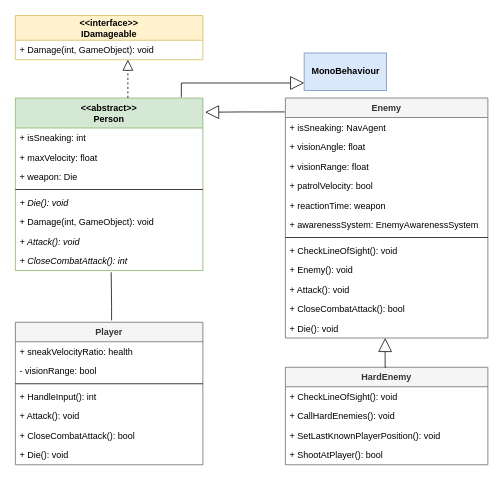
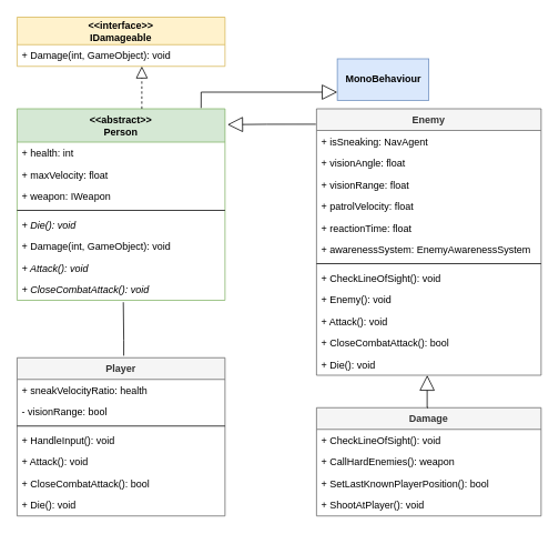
  <mxCell id="0" />
  <mxCell id="1" parent="0" />
  <mxCell id="2" value="&lt;&lt;abstract&gt;&gt;&#10;Person" style="swimlane;fontStyle=1;align=center;verticalAlign=top;childLayout=stackLayout;horizontal=1;startSize=40;horizontalStack=0;resizeParent=1;resizeParentMax=0;resizeLast=0;collapsible=1;marginBottom=0;fillColor=#d5e8d4;strokeColor=#82b366;" parent="1" vertex="1"><mxGeometry x="20" y="130" width="250" height="230" as="geometry" /></mxCell>
- <mxCell id="3" value="+ isSneaking: int" style="text;strokeColor=none;fillColor=none;align=left;verticalAlign=top;spacingLeft=4;spacingRight=4;overflow=hidden;rotatable=0;points=[[0,0.5],[1,0.5]];portConstraint=eastwest;" parent="2" vertex="1"><mxGeometry y="40" width="250" height="26" as="geometry" /></mxCell>
+ <mxCell id="3" value="+ health: int" style="text;strokeColor=none;fillColor=none;align=left;verticalAlign=top;spacingLeft=4;spacingRight=4;overflow=hidden;rotatable=0;points=[[0,0.5],[1,0.5]];portConstraint=eastwest;" parent="2" vertex="1"><mxGeometry y="40" width="250" height="26" as="geometry" /></mxCell>
  <mxCell id="4" value="+ maxVelocity: float" style="text;strokeColor=none;fillColor=none;align=left;verticalAlign=top;spacingLeft=4;spacingRight=4;overflow=hidden;rotatable=0;points=[[0,0.5],[1,0.5]];portConstraint=eastwest;" parent="2" vertex="1"><mxGeometry y="66" width="250" height="26" as="geometry" /></mxCell>
- <mxCell id="5" value="+ weapon: Die" style="text;strokeColor=none;fillColor=none;align=left;verticalAlign=top;spacingLeft=4;spacingRight=4;overflow=hidden;rotatable=0;points=[[0,0.5],[1,0.5]];portConstraint=eastwest;" parent="2" vertex="1"><mxGeometry y="92" width="250" height="26" as="geometry" /></mxCell>
+ <mxCell id="5" value="+ weapon: IWeapon" style="text;strokeColor=none;fillColor=none;align=left;verticalAlign=top;spacingLeft=4;spacingRight=4;overflow=hidden;rotatable=0;points=[[0,0.5],[1,0.5]];portConstraint=eastwest;" parent="2" vertex="1"><mxGeometry y="92" width="250" height="26" as="geometry" /></mxCell>
  <mxCell id="6" value="" style="line;strokeWidth=1;fillColor=none;align=left;verticalAlign=middle;spacingTop=-1;spacingLeft=3;spacingRight=3;rotatable=0;labelPosition=right;points=[];portConstraint=eastwest;" parent="2" vertex="1"><mxGeometry y="118" width="250" height="8" as="geometry" /></mxCell>
  <mxCell id="7" value="+ Die(): void" style="text;strokeColor=none;fillColor=none;align=left;verticalAlign=top;spacingLeft=4;spacingRight=4;overflow=hidden;rotatable=0;points=[[0,0.5],[1,0.5]];portConstraint=eastwest;fontStyle=2" parent="2" vertex="1"><mxGeometry y="126" width="250" height="26" as="geometry" /></mxCell>
  <mxCell id="8" value="+ Damage(int, GameObject): void" style="text;strokeColor=none;fillColor=none;align=left;verticalAlign=top;spacingLeft=4;spacingRight=4;overflow=hidden;rotatable=0;points=[[0,0.5],[1,0.5]];portConstraint=eastwest;" parent="2" vertex="1"><mxGeometry y="152" width="250" height="26" as="geometry" /></mxCell>
  <mxCell id="9" value="+ Attack(): void" style="text;strokeColor=none;fillColor=none;align=left;verticalAlign=top;spacingLeft=4;spacingRight=4;overflow=hidden;rotatable=0;points=[[0,0.5],[1,0.5]];portConstraint=eastwest;fontStyle=2" parent="2" vertex="1"><mxGeometry y="178" width="250" height="26" as="geometry" /></mxCell>
- <mxCell id="10" value="+ CloseCombatAttack(): int" style="text;strokeColor=none;fillColor=none;align=left;verticalAlign=top;spacingLeft=4;spacingRight=4;overflow=hidden;rotatable=0;points=[[0,0.5],[1,0.5]];portConstraint=eastwest;fontStyle=2" parent="2" vertex="1"><mxGeometry y="204" width="250" height="26" as="geometry" /></mxCell>
+ <mxCell id="10" value="+ CloseCombatAttack(): void" style="text;strokeColor=none;fillColor=none;align=left;verticalAlign=top;spacingLeft=4;spacingRight=4;overflow=hidden;rotatable=0;points=[[0,0.5],[1,0.5]];portConstraint=eastwest;fontStyle=2" parent="2" vertex="1"><mxGeometry y="204" width="250" height="26" as="geometry" /></mxCell>
  <mxCell id="11" value="&lt;div&gt;&lt;b&gt;MonoBehaviour&lt;/b&gt;&lt;/div&gt;" style="html=1;fillColor=#dae8fc;strokeColor=#6c8ebf;" parent="1" vertex="1"><mxGeometry x="405" y="70" width="110" height="50" as="geometry" /></mxCell>
  <mxCell id="12" value="&lt;&lt;interface&gt;&gt;&#10;IDamageable" style="swimlane;fontStyle=1;childLayout=stackLayout;horizontal=1;startSize=33;fillColor=#fff2cc;horizontalStack=0;resizeParent=1;resizeParentMax=0;resizeLast=0;collapsible=1;marginBottom=0;strokeColor=#d6b656;" parent="1" vertex="1"><mxGeometry x="20" y="20" width="250" height="59" as="geometry" /></mxCell>
  <mxCell id="13" value="+ Damage(int, GameObject): void" style="text;strokeColor=none;fillColor=none;align=left;verticalAlign=top;spacingLeft=4;spacingRight=4;overflow=hidden;rotatable=0;points=[[0,0.5],[1,0.5]];portConstraint=eastwest;" vertex="1" parent="12"><mxGeometry y="33" width="250" height="26" as="geometry" /></mxCell>
  <mxCell id="14" value="" style="endArrow=block;dashed=1;endFill=0;endSize=12;html=1;edgeStyle=orthogonalEdgeStyle;rounded=0;" parent="1" source="2" target="12" edge="1"><mxGeometry width="160" relative="1" as="geometry"><mxPoint x="580" y="280" as="sourcePoint" /><mxPoint x="740" y="280" as="targetPoint" /><Array as="points"><mxPoint x="170" y="120" /><mxPoint x="170" y="120" /></Array></mxGeometry></mxCell>
  <mxCell id="15" value="" style="endArrow=block;endSize=16;endFill=0;html=1;edgeStyle=orthogonalEdgeStyle;strokeColor=#000000;rounded=0;exitX=0.885;exitY=-0.004;exitDx=0;exitDy=0;exitPerimeter=0;" parent="1" source="2" target="11" edge="1"><mxGeometry width="160" relative="1" as="geometry"><mxPoint x="130" y="140" as="sourcePoint" /><mxPoint x="290" y="140" as="targetPoint" /><Array as="points"><mxPoint x="242" y="110" /><mxPoint x="435" y="110" /></Array></mxGeometry></mxCell>
  <mxCell id="16" value="Player" style="swimlane;fontStyle=1;align=center;verticalAlign=top;childLayout=stackLayout;horizontal=1;startSize=26;horizontalStack=0;resizeParent=1;resizeParentMax=0;resizeLast=0;collapsible=1;marginBottom=0;fillColor=#f5f5f5;strokeColor=#666666;fontColor=#333333;" parent="1" vertex="1"><mxGeometry x="20" y="429" width="250" height="190" as="geometry" /></mxCell>
  <mxCell id="17" value="+ sneakVelocityRatio: health" style="text;strokeColor=none;fillColor=none;align=left;verticalAlign=top;spacingLeft=4;spacingRight=4;overflow=hidden;rotatable=0;points=[[0,0.5],[1,0.5]];portConstraint=eastwest;" parent="16" vertex="1"><mxGeometry y="26" width="250" height="26" as="geometry" /></mxCell>
  <mxCell id="18" value="- visionRange: bool" style="text;strokeColor=none;fillColor=none;align=left;verticalAlign=top;spacingLeft=4;spacingRight=4;overflow=hidden;rotatable=0;points=[[0,0.5],[1,0.5]];portConstraint=eastwest;" parent="16" vertex="1"><mxGeometry y="52" width="250" height="26" as="geometry" /></mxCell>
  <mxCell id="19" value="" style="line;strokeWidth=1;fillColor=none;align=left;verticalAlign=middle;spacingTop=-1;spacingLeft=3;spacingRight=3;rotatable=0;labelPosition=right;points=[];portConstraint=eastwest;" parent="16" vertex="1"><mxGeometry y="78" width="250" height="8" as="geometry" /></mxCell>
- <mxCell id="20" value="+ HandleInput(): int" style="text;strokeColor=none;fillColor=none;align=left;verticalAlign=top;spacingLeft=4;spacingRight=4;overflow=hidden;rotatable=0;points=[[0,0.5],[1,0.5]];portConstraint=eastwest;" parent="16" vertex="1"><mxGeometry y="86" width="250" height="26" as="geometry" /></mxCell>
+ <mxCell id="20" value="+ HandleInput(): void" style="text;strokeColor=none;fillColor=none;align=left;verticalAlign=top;spacingLeft=4;spacingRight=4;overflow=hidden;rotatable=0;points=[[0,0.5],[1,0.5]];portConstraint=eastwest;" parent="16" vertex="1"><mxGeometry y="86" width="250" height="26" as="geometry" /></mxCell>
  <mxCell id="21" value="+ Attack(): void" style="text;strokeColor=none;fillColor=none;align=left;verticalAlign=top;spacingLeft=4;spacingRight=4;overflow=hidden;rotatable=0;points=[[0,0.5],[1,0.5]];portConstraint=eastwest;" parent="16" vertex="1"><mxGeometry y="112" width="250" height="26" as="geometry" /></mxCell>
  <mxCell id="22" value="+ CloseCombatAttack(): bool" style="text;strokeColor=none;fillColor=none;align=left;verticalAlign=top;spacingLeft=4;spacingRight=4;overflow=hidden;rotatable=0;points=[[0,0.5],[1,0.5]];portConstraint=eastwest;" parent="16" vertex="1"><mxGeometry y="138" width="250" height="26" as="geometry" /></mxCell>
  <mxCell id="23" value="+ Die(): void" style="text;strokeColor=none;fillColor=none;align=left;verticalAlign=top;spacingLeft=4;spacingRight=4;overflow=hidden;rotatable=0;points=[[0,0.5],[1,0.5]];portConstraint=eastwest;" vertex="1" parent="16"><mxGeometry y="164" width="250" height="26" as="geometry" /></mxCell>
  <mxCell id="24" value="&lt;span style=&quot;font-family: &amp;#34;helvetica&amp;#34; , &amp;#34;arial&amp;#34; , sans-serif ; font-size: 0px&quot;&gt;%3CmxGraphModel%3E%3Croot%3E%3CmxCell%20id%3D%220%22%2F%3E%3CmxCell%20id%3D%221%22%20parent%3D%220%22%2F%3E%3CmxCell%20id%3D%222%22%20value%3D%22%2B%20Damage(int%2C%20GameObject)%3A%20void%22%20style%3D%22text%3BstrokeColor%3Dnone%3BfillColor%3Dnone%3Balign%3Dleft%3BverticalAlign%3Dtop%3BspacingLeft%3D4%3BspacingRight%3D4%3Boverflow%3Dhidden%3Brotatable%3D0%3Bpoints%3D%5B%5B0%2C0.5%5D%2C%5B1%2C0.5%5D%5D%3BportConstraint%3Deastwest%3B%22%20vertex%3D%221%22%20parent%3D%221%22%3E%3CmxGeometry%20x%3D%22920%22%20y%3D%2280%22%20width%3D%22200%22%20height%3D%2230%22%20as%3D%22geometry%22%2F%3E%3C%2FmxCell%3E%3C%2Froot%3E%3C%2FmxGraphModel%3E&lt;/span&gt;" style="text;html=1;resizable=0;points=[];autosize=1;align=left;verticalAlign=top;spacingTop=-4;" vertex="1" parent="1"><mxGeometry x="163" y="59" width="20" height="20" as="geometry" /></mxCell>
  <mxCell id="25" value="" style="endArrow=none;endSize=16;endFill=0;html=1;edgeStyle=orthogonalEdgeStyle;strokeColor=#000000;rounded=0;entryX=0.511;entryY=1.088;entryDx=0;entryDy=0;entryPerimeter=0;exitX=0.513;exitY=-0.013;exitDx=0;exitDy=0;exitPerimeter=0;" edge="1" parent="1" source="16" target="10"><mxGeometry width="160" relative="1" as="geometry"><mxPoint x="140" y="390" as="sourcePoint" /><mxPoint x="295" y="389.5" as="targetPoint" /><Array as="points"><mxPoint x="148" y="408" /></Array></mxGeometry></mxCell>
  <mxCell id="26" value="Enemy" style="swimlane;fontStyle=1;align=center;verticalAlign=top;childLayout=stackLayout;horizontal=1;startSize=26;horizontalStack=0;resizeParent=1;resizeParentMax=0;resizeLast=0;collapsible=1;marginBottom=0;fillColor=#f5f5f5;strokeColor=#666666;fontColor=#333333;" vertex="1" parent="1"><mxGeometry x="380" y="130" width="270" height="320" as="geometry" /></mxCell>
  <mxCell id="27" value="+ isSneaking: NavAgent" style="text;strokeColor=none;fillColor=none;align=left;verticalAlign=top;spacingLeft=4;spacingRight=4;overflow=hidden;rotatable=0;points=[[0,0.5],[1,0.5]];portConstraint=eastwest;" vertex="1" parent="26"><mxGeometry y="26" width="270" height="26" as="geometry" /></mxCell>
  <mxCell id="28" value="+ visionAngle: float" style="text;strokeColor=none;fillColor=none;align=left;verticalAlign=top;spacingLeft=4;spacingRight=4;overflow=hidden;rotatable=0;points=[[0,0.5],[1,0.5]];portConstraint=eastwest;" vertex="1" parent="26"><mxGeometry y="52" width="270" height="26" as="geometry" /></mxCell>
  <mxCell id="29" value="+ visionRange: float" style="text;strokeColor=none;fillColor=none;align=left;verticalAlign=top;spacingLeft=4;spacingRight=4;overflow=hidden;rotatable=0;points=[[0,0.5],[1,0.5]];portConstraint=eastwest;" vertex="1" parent="26"><mxGeometry y="78" width="270" height="26" as="geometry" /></mxCell>
- <mxCell id="30" value="+ patrolVelocity: bool" style="text;strokeColor=none;fillColor=none;align=left;verticalAlign=top;spacingLeft=4;spacingRight=4;overflow=hidden;rotatable=0;points=[[0,0.5],[1,0.5]];portConstraint=eastwest;" vertex="1" parent="26"><mxGeometry y="104" width="270" height="26" as="geometry" /></mxCell>
- <mxCell id="31" value="+ reactionTime: weapon" style="text;strokeColor=none;fillColor=none;align=left;verticalAlign=top;spacingLeft=4;spacingRight=4;overflow=hidden;rotatable=0;points=[[0,0.5],[1,0.5]];portConstraint=eastwest;" vertex="1" parent="26"><mxGeometry y="130" width="270" height="26" as="geometry" /></mxCell>
+ <mxCell id="30" value="+ patrolVelocity: float" style="text;strokeColor=none;fillColor=none;align=left;verticalAlign=top;spacingLeft=4;spacingRight=4;overflow=hidden;rotatable=0;points=[[0,0.5],[1,0.5]];portConstraint=eastwest;" vertex="1" parent="26"><mxGeometry y="104" width="270" height="26" as="geometry" /></mxCell>
+ <mxCell id="31" value="+ reactionTime: float" style="text;strokeColor=none;fillColor=none;align=left;verticalAlign=top;spacingLeft=4;spacingRight=4;overflow=hidden;rotatable=0;points=[[0,0.5],[1,0.5]];portConstraint=eastwest;" vertex="1" parent="26"><mxGeometry y="130" width="270" height="26" as="geometry" /></mxCell>
  <mxCell id="32" value="+ awarenessSystem: EnemyAwarenessSystem" style="text;strokeColor=none;fillColor=none;align=left;verticalAlign=top;spacingLeft=4;spacingRight=4;overflow=hidden;rotatable=0;points=[[0,0.5],[1,0.5]];portConstraint=eastwest;" vertex="1" parent="26"><mxGeometry y="156" width="270" height="26" as="geometry" /></mxCell>
  <mxCell id="33" value="" style="line;strokeWidth=1;fillColor=none;align=left;verticalAlign=middle;spacingTop=-1;spacingLeft=3;spacingRight=3;rotatable=0;labelPosition=right;points=[];portConstraint=eastwest;" vertex="1" parent="26"><mxGeometry y="182" width="270" height="8" as="geometry" /></mxCell>
  <mxCell id="34" value="+ CheckLineOfSight(): void" style="text;strokeColor=none;fillColor=none;align=left;verticalAlign=top;spacingLeft=4;spacingRight=4;overflow=hidden;rotatable=0;points=[[0,0.5],[1,0.5]];portConstraint=eastwest;" vertex="1" parent="26"><mxGeometry y="190" width="270" height="26" as="geometry" /></mxCell>
  <mxCell id="35" value="+ Enemy(): void" style="text;strokeColor=none;fillColor=none;align=left;verticalAlign=top;spacingLeft=4;spacingRight=4;overflow=hidden;rotatable=0;points=[[0,0.5],[1,0.5]];portConstraint=eastwest;" vertex="1" parent="26"><mxGeometry y="216" width="270" height="26" as="geometry" /></mxCell>
  <mxCell id="36" value="+ Attack(): void" style="text;strokeColor=none;fillColor=none;align=left;verticalAlign=top;spacingLeft=4;spacingRight=4;overflow=hidden;rotatable=0;points=[[0,0.5],[1,0.5]];portConstraint=eastwest;" vertex="1" parent="26"><mxGeometry y="242" width="270" height="26" as="geometry" /></mxCell>
  <mxCell id="37" value="+ CloseCombatAttack(): bool" style="text;strokeColor=none;fillColor=none;align=left;verticalAlign=top;spacingLeft=4;spacingRight=4;overflow=hidden;rotatable=0;points=[[0,0.5],[1,0.5]];portConstraint=eastwest;" vertex="1" parent="26"><mxGeometry y="268" width="270" height="26" as="geometry" /></mxCell>
  <mxCell id="38" value="+ Die(): void" style="text;strokeColor=none;fillColor=none;align=left;verticalAlign=top;spacingLeft=4;spacingRight=4;overflow=hidden;rotatable=0;points=[[0,0.5],[1,0.5]];portConstraint=eastwest;" vertex="1" parent="26"><mxGeometry y="294" width="270" height="26" as="geometry" /></mxCell>
- <mxCell id="39" value="HardEnemy" style="swimlane;fontStyle=1;align=center;verticalAlign=top;childLayout=stackLayout;horizontal=1;startSize=26;horizontalStack=0;resizeParent=1;resizeParentMax=0;resizeLast=0;collapsible=1;marginBottom=0;fillColor=#f5f5f5;strokeColor=#666666;fontColor=#333333;" vertex="1" parent="1"><mxGeometry x="380" y="489" width="270" height="130" as="geometry" /></mxCell>
+ <mxCell id="39" value="Damage" style="swimlane;fontStyle=1;align=center;verticalAlign=top;childLayout=stackLayout;horizontal=1;startSize=26;horizontalStack=0;resizeParent=1;resizeParentMax=0;resizeLast=0;collapsible=1;marginBottom=0;fillColor=#f5f5f5;strokeColor=#666666;fontColor=#333333;" vertex="1" parent="1"><mxGeometry x="380" y="489" width="270" height="130" as="geometry" /></mxCell>
  <mxCell id="40" value="+ CheckLineOfSight(): void" style="text;strokeColor=none;fillColor=none;align=left;verticalAlign=top;spacingLeft=4;spacingRight=4;overflow=hidden;rotatable=0;points=[[0,0.5],[1,0.5]];portConstraint=eastwest;" vertex="1" parent="39"><mxGeometry y="26" width="270" height="26" as="geometry" /></mxCell>
- <mxCell id="41" value="+ CallHardEnemies(): void" style="text;strokeColor=none;fillColor=none;align=left;verticalAlign=top;spacingLeft=4;spacingRight=4;overflow=hidden;rotatable=0;points=[[0,0.5],[1,0.5]];portConstraint=eastwest;" vertex="1" parent="39"><mxGeometry y="52" width="270" height="26" as="geometry" /></mxCell>
- <mxCell id="42" value="+ SetLastKnownPlayerPosition(): void" style="text;strokeColor=none;fillColor=none;align=left;verticalAlign=top;spacingLeft=4;spacingRight=4;overflow=hidden;rotatable=0;points=[[0,0.5],[1,0.5]];portConstraint=eastwest;" vertex="1" parent="39"><mxGeometry y="78" width="270" height="26" as="geometry" /></mxCell>
- <mxCell id="43" value="+ ShootAtPlayer(): bool" style="text;strokeColor=none;fillColor=none;align=left;verticalAlign=top;spacingLeft=4;spacingRight=4;overflow=hidden;rotatable=0;points=[[0,0.5],[1,0.5]];portConstraint=eastwest;" vertex="1" parent="39"><mxGeometry y="104" width="270" height="26" as="geometry" /></mxCell>
+ <mxCell id="41" value="+ CallHardEnemies(): weapon" style="text;strokeColor=none;fillColor=none;align=left;verticalAlign=top;spacingLeft=4;spacingRight=4;overflow=hidden;rotatable=0;points=[[0,0.5],[1,0.5]];portConstraint=eastwest;" vertex="1" parent="39"><mxGeometry y="52" width="270" height="26" as="geometry" /></mxCell>
+ <mxCell id="42" value="+ SetLastKnownPlayerPosition(): bool" style="text;strokeColor=none;fillColor=none;align=left;verticalAlign=top;spacingLeft=4;spacingRight=4;overflow=hidden;rotatable=0;points=[[0,0.5],[1,0.5]];portConstraint=eastwest;" vertex="1" parent="39"><mxGeometry y="78" width="270" height="26" as="geometry" /></mxCell>
+ <mxCell id="43" value="+ ShootAtPlayer(): void" style="text;strokeColor=none;fillColor=none;align=left;verticalAlign=top;spacingLeft=4;spacingRight=4;overflow=hidden;rotatable=0;points=[[0,0.5],[1,0.5]];portConstraint=eastwest;" vertex="1" parent="39"><mxGeometry y="104" width="270" height="26" as="geometry" /></mxCell>
  <mxCell id="44" value="" style="endArrow=block;endSize=16;endFill=0;html=1;edgeStyle=orthogonalEdgeStyle;strokeColor=#000000;rounded=0;entryX=0.493;entryY=1;entryDx=0;entryDy=0;entryPerimeter=0;exitX=0.497;exitY=-0.001;exitDx=0;exitDy=0;exitPerimeter=0;" edge="1" parent="1" source="39" target="38"><mxGeometry width="160" relative="1" as="geometry"><mxPoint x="470" y="480" as="sourcePoint" /><mxPoint x="504.5" y="450" as="targetPoint" /><Array as="points"><mxPoint x="513" y="489" /><mxPoint x="513" y="470" /></Array></mxGeometry></mxCell>
  <mxCell id="45" value="" style="endArrow=block;endSize=16;endFill=0;html=1;edgeStyle=orthogonalEdgeStyle;strokeColor=#000000;rounded=0;exitX=-0.003;exitY=0.058;exitDx=0;exitDy=0;exitPerimeter=0;" edge="1" parent="1" source="26"><mxGeometry width="160" relative="1" as="geometry"><mxPoint x="320.333" y="314.333" as="sourcePoint" /><mxPoint x="273" y="149" as="targetPoint" /><Array as="points"><mxPoint x="320" y="149" /><mxPoint x="273" y="149" /></Array></mxGeometry></mxCell>
